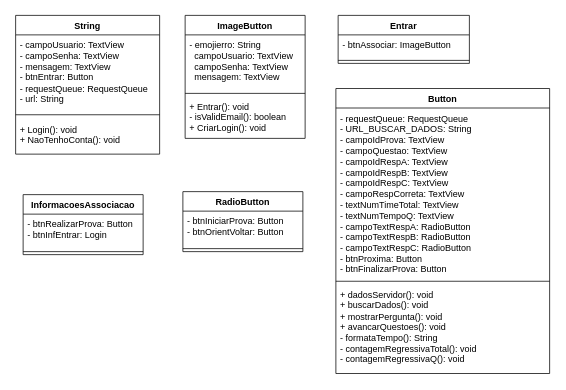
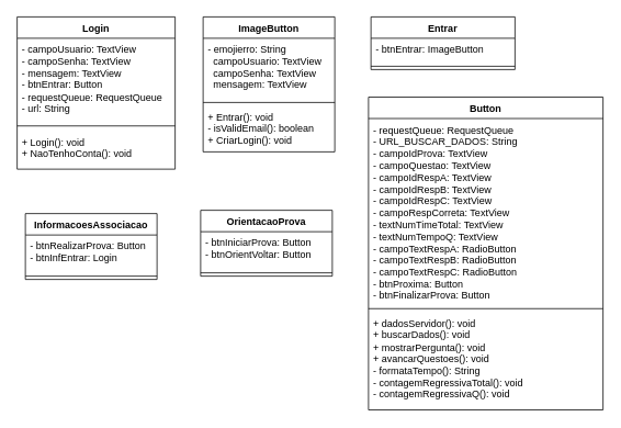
  <mxCell id="0" />
  <mxCell id="1" parent="0" />
- <mxCell id="2" value="String" style="swimlane;fontStyle=1;align=center;verticalAlign=top;childLayout=stackLayout;horizontal=1;startSize=26;horizontalStack=0;resizeParent=1;resizeParentMax=0;resizeLast=0;collapsible=1;marginBottom=0;whiteSpace=wrap;html=1;" parent="1" vertex="1"><mxGeometry x="20" y="20" width="192" height="185" as="geometry" /></mxCell>
+ <mxCell id="2" value="Login" style="swimlane;fontStyle=1;align=center;verticalAlign=top;childLayout=stackLayout;horizontal=1;startSize=26;horizontalStack=0;resizeParent=1;resizeParentMax=0;resizeLast=0;collapsible=1;marginBottom=0;whiteSpace=wrap;html=1;" parent="1" vertex="1"><mxGeometry x="20" y="20" width="192" height="185" as="geometry" /></mxCell>
  <mxCell id="3" value="- campoUsuario: TextView&lt;br/&gt;- campoSenha: TextView&lt;br/&gt;- mensagem: TextView&lt;br/&gt;- btnEntrar: Button&lt;br/&gt;- requestQueue: RequestQueue&lt;br/&gt;- url: String" style="text;strokeColor=none;fillColor=none;align=left;verticalAlign=top;spacingLeft=4;spacingRight=4;overflow=hidden;rotatable=0;points=[[0,0.5],[1,0.5]];portConstraint=eastwest;whiteSpace=wrap;html=1;" parent="2" vertex="1"><mxGeometry y="26" width="192" height="100" as="geometry" /></mxCell>
  <mxCell id="4" value="" style="line;strokeWidth=1;fillColor=none;align=left;verticalAlign=middle;spacingTop=-1;spacingLeft=3;spacingRight=3;rotatable=0;labelPosition=right;points=[];portConstraint=eastwest;strokeColor=inherit;" parent="2" vertex="1"><mxGeometry y="126" width="192" height="13" as="geometry" /></mxCell>
  <mxCell id="5" value="+ Login(): void&amp;nbsp;&lt;div&gt;+ NaoTenhoConta(): void&lt;br&gt;&lt;/div&gt;" style="text;strokeColor=none;fillColor=none;align=left;verticalAlign=top;spacingLeft=4;spacingRight=4;overflow=hidden;rotatable=0;points=[[0,0.5],[1,0.5]];portConstraint=eastwest;whiteSpace=wrap;html=1;" parent="2" vertex="1"><mxGeometry y="139" width="192" height="46" as="geometry" /></mxCell>
  <mxCell id="6" value="ImageButton" style="swimlane;fontStyle=1;align=center;verticalAlign=top;childLayout=stackLayout;horizontal=1;startSize=26;horizontalStack=0;resizeParent=1;resizeParentMax=0;resizeLast=0;collapsible=1;marginBottom=0;whiteSpace=wrap;html=1;" parent="1" vertex="1"><mxGeometry x="246" y="20" width="160" height="164" as="geometry" /></mxCell>
  <mxCell id="7" value="- emojierro: String&lt;div&gt;&amp;nbsp; campoUsuario: TextView&amp;nbsp; &amp;nbsp; &amp;nbsp; campoSenha: TextView&amp;nbsp; &amp;nbsp; &amp;nbsp; &amp;nbsp; mensagem: TextView&lt;br&gt;&lt;/div&gt;" style="text;strokeColor=none;fillColor=none;align=left;verticalAlign=top;spacingLeft=4;spacingRight=4;overflow=hidden;rotatable=0;points=[[0,0.5],[1,0.5]];portConstraint=eastwest;whiteSpace=wrap;html=1;" parent="6" vertex="1"><mxGeometry y="26" width="160" height="74" as="geometry" /></mxCell>
  <mxCell id="8" value="" style="line;strokeWidth=1;fillColor=none;align=left;verticalAlign=middle;spacingTop=-1;spacingLeft=3;spacingRight=3;rotatable=0;labelPosition=right;points=[];portConstraint=eastwest;strokeColor=inherit;" parent="6" vertex="1"><mxGeometry y="100" width="160" height="8" as="geometry" /></mxCell>
  <mxCell id="9" value="+ Entrar(): void&lt;div&gt;&lt;span style=&quot;background-color: initial;&quot;&gt;- isValidEmail(): boolean&lt;/span&gt;&lt;/div&gt;&lt;div&gt;&lt;span style=&quot;background-color: initial;&quot;&gt;+ CriarLogin(): void&lt;/span&gt;&lt;/div&gt;" style="text;strokeColor=none;fillColor=none;align=left;verticalAlign=top;spacingLeft=4;spacingRight=4;overflow=hidden;rotatable=0;points=[[0,0.5],[1,0.5]];portConstraint=eastwest;whiteSpace=wrap;html=1;" parent="6" vertex="1"><mxGeometry y="108" width="160" height="56" as="geometry" /></mxCell>
  <mxCell id="10" value="Entrar" style="swimlane;fontStyle=1;align=center;verticalAlign=top;childLayout=stackLayout;horizontal=1;startSize=26;horizontalStack=0;resizeParent=1;resizeParentMax=0;resizeLast=0;collapsible=1;marginBottom=0;whiteSpace=wrap;html=1;" parent="1" vertex="1"><mxGeometry x="450" y="20" width="175" height="64" as="geometry" /></mxCell>
- <mxCell id="11" value="&lt;div&gt;- btnAssociar: ImageButton&lt;br&gt;&lt;/div&gt;" style="text;strokeColor=none;fillColor=none;align=left;verticalAlign=top;spacingLeft=4;spacingRight=4;overflow=hidden;rotatable=0;points=[[0,0.5],[1,0.5]];portConstraint=eastwest;whiteSpace=wrap;html=1;" parent="10" vertex="1"><mxGeometry y="26" width="175" height="30" as="geometry" /></mxCell>
+ <mxCell id="11" value="&lt;div&gt;- btnEntrar: ImageButton&lt;br&gt;&lt;/div&gt;" style="text;strokeColor=none;fillColor=none;align=left;verticalAlign=top;spacingLeft=4;spacingRight=4;overflow=hidden;rotatable=0;points=[[0,0.5],[1,0.5]];portConstraint=eastwest;whiteSpace=wrap;html=1;" parent="10" vertex="1"><mxGeometry y="26" width="175" height="30" as="geometry" /></mxCell>
  <mxCell id="12" value="" style="line;strokeWidth=1;fillColor=none;align=left;verticalAlign=middle;spacingTop=-1;spacingLeft=3;spacingRight=3;rotatable=0;labelPosition=right;points=[];portConstraint=eastwest;strokeColor=inherit;" parent="10" vertex="1"><mxGeometry y="56" width="175" height="8" as="geometry" /></mxCell>
  <mxCell id="13" value="Button" style="swimlane;fontStyle=1;align=center;verticalAlign=top;childLayout=stackLayout;horizontal=1;startSize=26;horizontalStack=0;resizeParent=1;resizeParentMax=0;resizeLast=0;collapsible=1;marginBottom=0;whiteSpace=wrap;html=1;" vertex="1" parent="1"><mxGeometry x="447" y="117.5" width="285" height="380" as="geometry" /></mxCell>
  <mxCell id="14" value="- requestQueue: RequestQueue&lt;br&gt;- URL_BUSCAR_DADOS: String&lt;br&gt;- campoIdProva: TextView&lt;div&gt;- campoQuestao&lt;span style=&quot;background-color: initial;&quot;&gt;: TextView&lt;/span&gt;&lt;/div&gt;&lt;div&gt;- campoIdRespA&lt;span style=&quot;background-color: initial;&quot;&gt;: TextView&lt;/span&gt;&lt;/div&gt;&lt;div&gt;- campoIdRespB&lt;span style=&quot;background-color: initial;&quot;&gt;: TextView&lt;/span&gt;&lt;/div&gt;&lt;div&gt;- campoIdRespC&lt;span style=&quot;background-color: initial;&quot;&gt;: TextView&lt;/span&gt;&lt;/div&gt;&lt;div&gt;- campoRespCorreta: TextView&lt;br&gt;- textNumTimeTotal:&amp;nbsp;&lt;span style=&quot;background-color: initial;&quot;&gt;TextView&lt;/span&gt;&lt;span style=&quot;background-color: initial;&quot;&gt;&amp;nbsp;&lt;/span&gt;&lt;/div&gt;&lt;div&gt;&lt;span style=&quot;background-color: initial;&quot;&gt;- textNumTempoQ: TextView&lt;/span&gt;&lt;/div&gt;&lt;div&gt;- campoTextRespA&lt;span style=&quot;background-color: initial;&quot;&gt;: RadioButton&lt;/span&gt;&lt;/div&gt;&lt;div&gt;&lt;span style=&quot;background-color: initial;&quot;&gt;- campoTextRespB&lt;/span&gt;&lt;span style=&quot;background-color: initial;&quot;&gt;: RadioButton&lt;/span&gt;&lt;/div&gt;&lt;div&gt;&lt;span style=&quot;background-color: initial;&quot;&gt;- campoTextRespC: RadioButton&lt;/span&gt;&lt;/div&gt;&lt;div&gt;- btnProxima: Button&lt;/div&gt;&lt;div&gt;- btnFinalizarProva: Button&lt;div&gt;&lt;br&gt;&lt;/div&gt;&lt;/div&gt;" style="text;strokeColor=none;fillColor=none;align=left;verticalAlign=top;spacingLeft=4;spacingRight=4;overflow=hidden;rotatable=0;points=[[0,0.5],[1,0.5]];portConstraint=eastwest;whiteSpace=wrap;html=1;" vertex="1" parent="13"><mxGeometry y="26" width="285" height="227" as="geometry" /></mxCell>
  <mxCell id="15" value="" style="line;strokeWidth=1;fillColor=none;align=left;verticalAlign=middle;spacingTop=-1;spacingLeft=3;spacingRight=3;rotatable=0;labelPosition=right;points=[];portConstraint=eastwest;strokeColor=inherit;" vertex="1" parent="13"><mxGeometry y="253" width="285" height="8" as="geometry" /></mxCell>
  <mxCell id="16" value="+ dadosServidor(): void&amp;nbsp;&lt;div&gt;+ buscarDados(): void&lt;/div&gt;&lt;div&gt;+ mostrarPergunta(): void&lt;/div&gt;&lt;div&gt;+ avancarQuestoes(): void&lt;/div&gt;&lt;div&gt;- formataTempo(): String&lt;/div&gt;&lt;div&gt;- contagemRegressivaTotal(): void&lt;/div&gt;&lt;div&gt;- contagemRegressivaQ(): void&lt;br&gt;&lt;/div&gt;" style="text;strokeColor=none;fillColor=none;align=left;verticalAlign=top;spacingLeft=4;spacingRight=4;overflow=hidden;rotatable=0;points=[[0,0.5],[1,0.5]];portConstraint=eastwest;whiteSpace=wrap;html=1;" vertex="1" parent="13"><mxGeometry y="261" width="285" height="119" as="geometry" /></mxCell>
- <mxCell id="17" value="RadioButton" style="swimlane;fontStyle=1;align=center;verticalAlign=top;childLayout=stackLayout;horizontal=1;startSize=26;horizontalStack=0;resizeParent=1;resizeParentMax=0;resizeLast=0;collapsible=1;marginBottom=0;whiteSpace=wrap;html=1;" vertex="1" parent="1"><mxGeometry x="243" y="255" width="160" height="80" as="geometry" /></mxCell>
+ <mxCell id="17" value="OrientacaoProva" style="swimlane;fontStyle=1;align=center;verticalAlign=top;childLayout=stackLayout;horizontal=1;startSize=26;horizontalStack=0;resizeParent=1;resizeParentMax=0;resizeLast=0;collapsible=1;marginBottom=0;whiteSpace=wrap;html=1;" vertex="1" parent="1"><mxGeometry x="243" y="255" width="160" height="80" as="geometry" /></mxCell>
  <mxCell id="18" value="&lt;div&gt;- btnIniciarProva: Button&lt;br/&gt;- btnOrientVoltar: Button&lt;br&gt;&lt;/div&gt;" style="text;strokeColor=none;fillColor=none;align=left;verticalAlign=top;spacingLeft=4;spacingRight=4;overflow=hidden;rotatable=0;points=[[0,0.5],[1,0.5]];portConstraint=eastwest;whiteSpace=wrap;html=1;" vertex="1" parent="17"><mxGeometry y="26" width="160" height="46" as="geometry" /></mxCell>
  <mxCell id="19" value="" style="line;strokeWidth=1;fillColor=none;align=left;verticalAlign=middle;spacingTop=-1;spacingLeft=3;spacingRight=3;rotatable=0;labelPosition=right;points=[];portConstraint=eastwest;strokeColor=inherit;" vertex="1" parent="17"><mxGeometry y="72" width="160" height="8" as="geometry" /></mxCell>
  <mxCell id="20" value="InformacoesAssociacao" style="swimlane;fontStyle=1;align=center;verticalAlign=top;childLayout=stackLayout;horizontal=1;startSize=26;horizontalStack=0;resizeParent=1;resizeParentMax=0;resizeLast=0;collapsible=1;marginBottom=0;whiteSpace=wrap;html=1;" vertex="1" parent="1"><mxGeometry x="30" y="259" width="160" height="80" as="geometry" /></mxCell>
  <mxCell id="21" value="&lt;div&gt;- btnRealizarProva: Button&lt;div&gt;- btnInfEntrar: Login&lt;/div&gt;&lt;/div&gt;" style="text;strokeColor=none;fillColor=none;align=left;verticalAlign=top;spacingLeft=4;spacingRight=4;overflow=hidden;rotatable=0;points=[[0,0.5],[1,0.5]];portConstraint=eastwest;whiteSpace=wrap;html=1;" vertex="1" parent="20"><mxGeometry y="26" width="160" height="46" as="geometry" /></mxCell>
  <mxCell id="22" value="" style="line;strokeWidth=1;fillColor=none;align=left;verticalAlign=middle;spacingTop=-1;spacingLeft=3;spacingRight=3;rotatable=0;labelPosition=right;points=[];portConstraint=eastwest;strokeColor=inherit;" vertex="1" parent="20"><mxGeometry y="72" width="160" height="8" as="geometry" /></mxCell>
